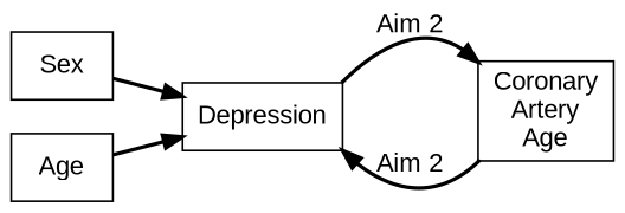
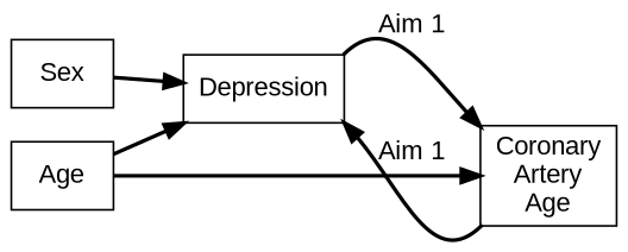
  digraph {
    fontname=Arial
    rankdir=LR
    node [fontname=Arial rank=1 shape=rectangle]
    edge [dir=forward fontname=Arial penwidth=2]
    n1 [label=<Depression>]
    n2 [label=<Coronary<br/>Artery<br/>Age>]
    n3 [label=<Sex> rank=2]
    n4 [label=<Age> rank=2]
-   n1 -> n2 [headport=nw label="Aim 2" tailport=ne]
-   n2 -> n1 [headport=se label="Aim 2" tailport=sw]
+   n1 -> n2 [headport=nw label="Aim 1" tailport=ne]
+   n2 -> n1 [headport=se label="Aim 1" tailport=sw]
    n3 -> n1 [dir=backward]
    n4 -> n1
+   n4 -> n2
  }
